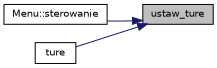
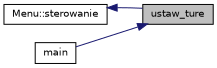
  digraph {
    rankdir=RL
    node [color=black fillcolor=white fontname=Helvetica fontsize=10 shape=record style=filled]
    edge [color=midnightblue dir=back fontname=Helvetica fontsize=10 labelfontname=Helvetica labelfontsize=10 style=solid]
    n1 [fillcolor=grey75 fontcolor=black height=0.2 label=ustaw_ture width=0.4]
    n2 [height=0.2 label="Menu::sterowanie" width=0.4]
-   n3 [height=0.2 label=ture width=0.4]
-   n1 -> n2
+   n3 [height=0.2 label=main width=0.4]
+   n2 -> n1
    n1 -> n3
  }
